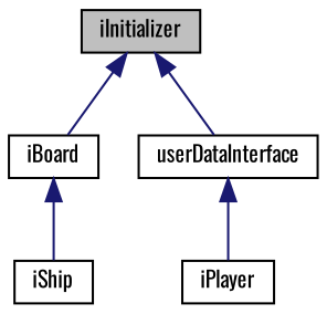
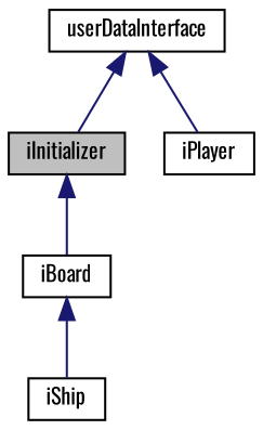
  digraph {
    fontname=Oswald
    node [color=black fillcolor=white fontname=Oswald fontsize=10 shape=record style=filled]
    edge [color=midnightblue dir=back fontname=Oswald fontsize=10 labelfontname=Helvetica labelfontsize=10 style=solid]
    n1 [fillcolor=grey75 fontcolor=black height=0.2 label=iInitializer width=0.4]
    n2 [height=0.2 label=iBoard width=0.4]
    n3 [height=0.2 label=userDataInterface width=0.4]
    n4 [height=0.2 label=iShip width=0.4]
    n5 [height=0.2 label=iPlayer width=0.4]
    n1 -> n2
-   n1 -> n3
+   n3 -> n1
    n2 -> n4
    n3 -> n5
  }
